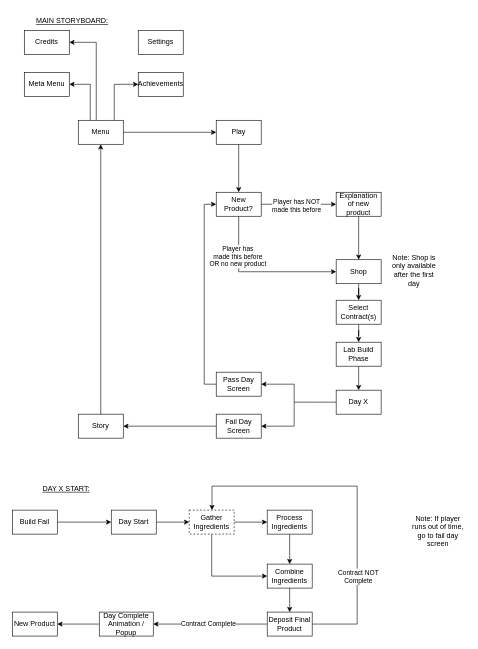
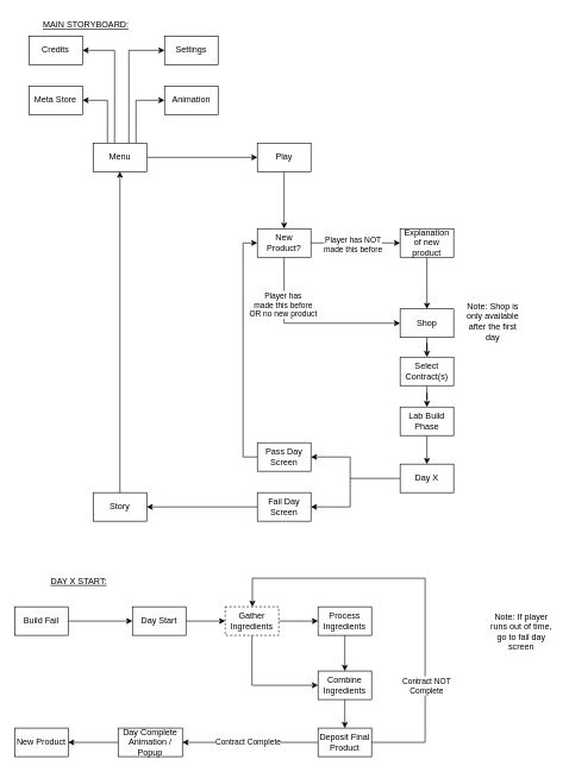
  <mxCell id="0" />
  <mxCell id="1" parent="0" />
  <mxCell id="2" style="edgeStyle=orthogonalEdgeStyle;rounded=0;orthogonalLoop=1;jettySize=auto;html=1;entryX=0;entryY=0.5;entryDx=0;entryDy=0;" edge="1" parent="1" source="5" target="14"><mxGeometry relative="1" as="geometry" /></mxCell>
  <mxCell id="3" style="edgeStyle=orthogonalEdgeStyle;rounded=0;orthogonalLoop=1;jettySize=auto;html=1;" edge="1" parent="1" source="5" target="33"><mxGeometry relative="1" as="geometry"><Array as="points"><mxPoint x="150" y="140" /></Array></mxGeometry></mxCell>
  <mxCell id="4" style="edgeStyle=orthogonalEdgeStyle;rounded=0;orthogonalLoop=1;jettySize=auto;html=1;entryX=0;entryY=0.5;entryDx=0;entryDy=0;" edge="1" parent="1" source="5" target="32"><mxGeometry relative="1" as="geometry"><Array as="points"><mxPoint x="190" y="140" /></Array></mxGeometry></mxCell>
  <mxCell id="5" value="Menu" style="rounded=0;whiteSpace=wrap;html=1;" vertex="1" parent="1"><mxGeometry x="130" y="200" width="75" height="40" as="geometry" /></mxCell>
  <mxCell id="6" style="edgeStyle=orthogonalEdgeStyle;rounded=0;orthogonalLoop=1;jettySize=auto;html=1;entryX=0.5;entryY=0;entryDx=0;entryDy=0;" edge="1" parent="1" source="7" target="24"><mxGeometry relative="1" as="geometry" /></mxCell>
  <mxCell id="7" value="Explanation of new product" style="rounded=0;whiteSpace=wrap;html=1;" vertex="1" parent="1"><mxGeometry x="560" y="320" width="75" height="40" as="geometry" /></mxCell>
  <mxCell id="8" style="edgeStyle=orthogonalEdgeStyle;rounded=0;orthogonalLoop=1;jettySize=auto;html=1;entryX=0;entryY=0.5;entryDx=0;entryDy=0;" edge="1" parent="1" source="12" target="7"><mxGeometry relative="1" as="geometry"><mxPoint x="540" y="340" as="targetPoint" /></mxGeometry></mxCell>
  <mxCell id="9" value="&lt;div&gt;Player has NOT&lt;/div&gt;&lt;div&gt;made this before&lt;br&gt;&lt;/div&gt;" style="edgeLabel;html=1;align=center;verticalAlign=middle;resizable=0;points=[];" vertex="1" connectable="0" parent="8"><mxGeometry x="-0.069" y="-2" relative="1" as="geometry"><mxPoint as="offset" /></mxGeometry></mxCell>
  <mxCell id="10" style="edgeStyle=orthogonalEdgeStyle;rounded=0;orthogonalLoop=1;jettySize=auto;html=1;entryX=0;entryY=0.5;entryDx=0;entryDy=0;exitX=0.5;exitY=1;exitDx=0;exitDy=0;" edge="1" parent="1" source="12" target="24"><mxGeometry relative="1" as="geometry"><mxPoint x="385" y="375.004" as="sourcePoint" /><mxPoint x="435" y="484.97" as="targetPoint" /></mxGeometry></mxCell>
  <mxCell id="11" value="&lt;div&gt;Player has&lt;/div&gt;&lt;div&gt;made this before&lt;/div&gt;&lt;div&gt;OR no new product&lt;br&gt;&lt;/div&gt;" style="edgeLabel;html=1;align=center;verticalAlign=middle;resizable=0;points=[];" vertex="1" connectable="0" parent="10"><mxGeometry x="-0.484" y="-2" relative="1" as="geometry"><mxPoint as="offset" /></mxGeometry></mxCell>
  <mxCell id="12" value="New Product?" style="rounded=0;whiteSpace=wrap;html=1;" vertex="1" parent="1"><mxGeometry x="360" y="320" width="75" height="40" as="geometry" /></mxCell>
  <mxCell id="13" style="edgeStyle=orthogonalEdgeStyle;rounded=0;orthogonalLoop=1;jettySize=auto;html=1;" edge="1" parent="1" source="14" target="12"><mxGeometry relative="1" as="geometry" /></mxCell>
  <mxCell id="14" value="Play" style="rounded=0;whiteSpace=wrap;html=1;" vertex="1" parent="1"><mxGeometry x="360" y="200" width="75" height="40" as="geometry" /></mxCell>
  <mxCell id="15" style="edgeStyle=orthogonalEdgeStyle;rounded=0;orthogonalLoop=1;jettySize=auto;html=1;entryX=0;entryY=0.5;entryDx=0;entryDy=0;" edge="1" parent="1" source="16" target="12"><mxGeometry relative="1" as="geometry"><Array as="points"><mxPoint x="340" y="640" /><mxPoint x="340" y="340" /></Array></mxGeometry></mxCell>
  <mxCell id="16" value="Pass Day Screen" style="rounded=0;whiteSpace=wrap;html=1;" vertex="1" parent="1"><mxGeometry x="360" y="620" width="75" height="40" as="geometry" /></mxCell>
  <mxCell id="17" style="edgeStyle=orthogonalEdgeStyle;rounded=0;orthogonalLoop=1;jettySize=auto;html=1;endArrow=none;endFill=0;" edge="1" parent="1" source="18"><mxGeometry relative="1" as="geometry"><mxPoint x="490" y="670" as="targetPoint" /></mxGeometry></mxCell>
  <mxCell id="18" value="Day X" style="rounded=0;whiteSpace=wrap;html=1;" vertex="1" parent="1"><mxGeometry x="560" y="650" width="75" height="40" as="geometry" /></mxCell>
  <mxCell id="19" style="edgeStyle=orthogonalEdgeStyle;rounded=0;orthogonalLoop=1;jettySize=auto;html=1;entryX=0.5;entryY=0;entryDx=0;entryDy=0;" edge="1" parent="1" source="20" target="18"><mxGeometry relative="1" as="geometry" /></mxCell>
  <mxCell id="20" value="Lab Build Phase" style="rounded=0;whiteSpace=wrap;html=1;" vertex="1" parent="1"><mxGeometry x="560" y="570" width="75" height="40" as="geometry" /></mxCell>
  <mxCell id="21" style="edgeStyle=orthogonalEdgeStyle;rounded=0;orthogonalLoop=1;jettySize=auto;html=1;entryX=0.5;entryY=0;entryDx=0;entryDy=0;" edge="1" parent="1" source="22" target="20"><mxGeometry relative="1" as="geometry" /></mxCell>
  <mxCell id="22" value="Select Contract(s)" style="rounded=0;whiteSpace=wrap;html=1;" vertex="1" parent="1"><mxGeometry x="560" y="500" width="75" height="40" as="geometry" /></mxCell>
  <mxCell id="23" style="edgeStyle=orthogonalEdgeStyle;rounded=0;orthogonalLoop=1;jettySize=auto;html=1;" edge="1" parent="1" source="24" target="22"><mxGeometry relative="1" as="geometry" /></mxCell>
  <mxCell id="24" value="Shop" style="rounded=0;whiteSpace=wrap;html=1;" vertex="1" parent="1"><mxGeometry x="560" y="432.5" width="75" height="40" as="geometry" /></mxCell>
  <mxCell id="25" value="Note: Shop is only available after the first day" style="text;html=1;strokeColor=none;fillColor=none;align=center;verticalAlign=middle;whiteSpace=wrap;rounded=0;" vertex="1" parent="1"><mxGeometry x="650" y="432.5" width="80" height="35" as="geometry" /></mxCell>
  <mxCell id="26" style="edgeStyle=orthogonalEdgeStyle;rounded=0;orthogonalLoop=1;jettySize=auto;html=1;" edge="1" parent="1" source="27" target="31"><mxGeometry relative="1" as="geometry" /></mxCell>
  <mxCell id="27" value="&lt;div&gt;Fail Day&lt;/div&gt;&lt;div&gt;Screen&lt;/div&gt;" style="rounded=0;whiteSpace=wrap;html=1;" vertex="1" parent="1"><mxGeometry x="360" y="690" width="75" height="40" as="geometry" /></mxCell>
  <mxCell id="28" value="" style="endArrow=classic;html=1;rounded=0;entryX=1;entryY=0.5;entryDx=0;entryDy=0;" edge="1" parent="1" target="16"><mxGeometry width="50" height="50" relative="1" as="geometry"><mxPoint x="490" y="670" as="sourcePoint" /><mxPoint x="540" y="620" as="targetPoint" /><Array as="points"><mxPoint x="490" y="640" /></Array></mxGeometry></mxCell>
  <mxCell id="29" value="" style="endArrow=classic;html=1;rounded=0;entryX=1;entryY=0.5;entryDx=0;entryDy=0;" edge="1" parent="1"><mxGeometry width="50" height="50" relative="1" as="geometry"><mxPoint x="490" y="670" as="sourcePoint" /><mxPoint x="435" y="710" as="targetPoint" /><Array as="points"><mxPoint x="490" y="710" /><mxPoint x="460" y="710" /></Array></mxGeometry></mxCell>
  <mxCell id="30" style="edgeStyle=orthogonalEdgeStyle;rounded=0;orthogonalLoop=1;jettySize=auto;html=1;" edge="1" parent="1" source="31" target="5"><mxGeometry relative="1" as="geometry" /></mxCell>
  <mxCell id="31" value="Story" style="rounded=0;whiteSpace=wrap;html=1;" vertex="1" parent="1"><mxGeometry x="130" y="690" width="75" height="40" as="geometry" /></mxCell>
- <mxCell id="32" value="Achievements" style="rounded=0;whiteSpace=wrap;html=1;" vertex="1" parent="1"><mxGeometry x="230" y="120" width="75" height="40" as="geometry" /></mxCell>
- <mxCell id="33" value="Meta Menu" style="rounded=0;whiteSpace=wrap;html=1;" vertex="1" parent="1"><mxGeometry x="40" y="120" width="75" height="40" as="geometry" /></mxCell>
+ <mxCell id="32" value="Animation" style="rounded=0;whiteSpace=wrap;html=1;" vertex="1" parent="1"><mxGeometry x="230" y="120" width="75" height="40" as="geometry" /></mxCell>
+ <mxCell id="33" value="Meta Store" style="rounded=0;whiteSpace=wrap;html=1;" vertex="1" parent="1"><mxGeometry x="40" y="120" width="75" height="40" as="geometry" /></mxCell>
  <mxCell id="34" style="edgeStyle=orthogonalEdgeStyle;rounded=0;orthogonalLoop=1;jettySize=auto;html=1;" edge="1" parent="1" target="37" source="5"><mxGeometry relative="1" as="geometry"><mxPoint x="150" y="130" as="sourcePoint" /><Array as="points"><mxPoint x="160" y="70" /></Array></mxGeometry></mxCell>
+ <mxCell id="35" style="edgeStyle=orthogonalEdgeStyle;rounded=0;orthogonalLoop=1;jettySize=auto;html=1;entryX=0;entryY=0.5;entryDx=0;entryDy=0;" edge="1" parent="1" target="36" source="5"><mxGeometry relative="1" as="geometry"><mxPoint x="190" y="130" as="sourcePoint" /><Array as="points"><mxPoint x="180" y="70" /></Array></mxGeometry></mxCell>
  <mxCell id="36" value="Settings" style="rounded=0;whiteSpace=wrap;html=1;" vertex="1" parent="1"><mxGeometry x="230" y="50" width="75" height="40" as="geometry" /></mxCell>
  <mxCell id="37" value="Credits" style="rounded=0;whiteSpace=wrap;html=1;" vertex="1" parent="1"><mxGeometry x="40" y="50" width="75" height="40" as="geometry" /></mxCell>
  <mxCell id="38" style="edgeStyle=orthogonalEdgeStyle;rounded=0;orthogonalLoop=1;jettySize=auto;html=1;" edge="1" parent="1" source="39" target="46"><mxGeometry relative="1" as="geometry" /></mxCell>
  <mxCell id="39" value="Day Start" style="rounded=0;whiteSpace=wrap;html=1;" vertex="1" parent="1"><mxGeometry x="185" y="850" width="75" height="40" as="geometry" /></mxCell>
  <mxCell id="40" value="&lt;u&gt;MAIN STORYBOARD:&lt;br&gt;&lt;/u&gt;" style="text;html=1;strokeColor=none;fillColor=none;align=center;verticalAlign=middle;whiteSpace=wrap;rounded=0;" vertex="1" parent="1"><mxGeometry x="40" y="20" width="160" height="30" as="geometry" /></mxCell>
  <mxCell id="41" value="&lt;u&gt;DAY X START:&lt;/u&gt;" style="text;html=1;strokeColor=none;fillColor=none;align=center;verticalAlign=middle;whiteSpace=wrap;rounded=0;" vertex="1" parent="1"><mxGeometry x="65" y="800" width="90" height="30" as="geometry" /></mxCell>
  <mxCell id="42" style="edgeStyle=orthogonalEdgeStyle;rounded=0;orthogonalLoop=1;jettySize=auto;html=1;" edge="1" parent="1" source="43" target="39"><mxGeometry relative="1" as="geometry" /></mxCell>
  <mxCell id="43" value="Build Fail" style="rounded=0;whiteSpace=wrap;html=1;" vertex="1" parent="1"><mxGeometry x="20" y="850" width="75" height="40" as="geometry" /></mxCell>
  <mxCell id="44" style="edgeStyle=orthogonalEdgeStyle;rounded=0;orthogonalLoop=1;jettySize=auto;html=1;entryX=0;entryY=0.5;entryDx=0;entryDy=0;" edge="1" parent="1" source="46" target="48"><mxGeometry relative="1" as="geometry" /></mxCell>
  <mxCell id="45" style="edgeStyle=orthogonalEdgeStyle;rounded=0;orthogonalLoop=1;jettySize=auto;html=1;" edge="1" parent="1" source="46" target="57"><mxGeometry relative="1" as="geometry"><Array as="points"><mxPoint x="353" y="960" /></Array></mxGeometry></mxCell>
  <mxCell id="46" value="Gather Ingredients" style="rounded=0;whiteSpace=wrap;html=1;dashed=1;" vertex="1" parent="1"><mxGeometry x="315" y="850" width="75" height="40" as="geometry" /></mxCell>
  <mxCell id="47" style="edgeStyle=orthogonalEdgeStyle;rounded=0;orthogonalLoop=1;jettySize=auto;html=1;" edge="1" parent="1" source="48" target="57"><mxGeometry relative="1" as="geometry"><Array as="points"><mxPoint x="483" y="960" /></Array></mxGeometry></mxCell>
  <mxCell id="48" value="Process Ingredients" style="rounded=0;whiteSpace=wrap;html=1;" vertex="1" parent="1"><mxGeometry x="445" y="850" width="75" height="40" as="geometry" /></mxCell>
  <mxCell id="49" style="edgeStyle=orthogonalEdgeStyle;rounded=0;orthogonalLoop=1;jettySize=auto;html=1;entryX=1;entryY=0.5;entryDx=0;entryDy=0;" edge="1" parent="1" source="50" target="58"><mxGeometry relative="1" as="geometry"><mxPoint x="115" y="1040" as="targetPoint" /></mxGeometry></mxCell>
  <mxCell id="50" value="Day Complete Animation / Popup" style="rounded=0;whiteSpace=wrap;html=1;" vertex="1" parent="1"><mxGeometry x="165" y="1020" width="90" height="40" as="geometry" /></mxCell>
  <mxCell id="51" style="edgeStyle=orthogonalEdgeStyle;rounded=0;orthogonalLoop=1;jettySize=auto;html=1;" edge="1" parent="1" source="55" target="46"><mxGeometry relative="1" as="geometry"><Array as="points"><mxPoint x="595" y="1040" /><mxPoint x="595" y="810" /><mxPoint x="353" y="810" /></Array></mxGeometry></mxCell>
  <mxCell id="52" value="&lt;div&gt;Contract NOT&lt;/div&gt;&lt;div&gt;Complete&lt;/div&gt;" style="edgeLabel;html=1;align=center;verticalAlign=middle;resizable=0;points=[];" vertex="1" connectable="0" parent="51"><mxGeometry x="-0.909" relative="1" as="geometry"><mxPoint x="49" y="-80" as="offset" /></mxGeometry></mxCell>
  <mxCell id="53" style="edgeStyle=orthogonalEdgeStyle;rounded=0;orthogonalLoop=1;jettySize=auto;html=1;" edge="1" parent="1" source="55" target="50"><mxGeometry relative="1" as="geometry" /></mxCell>
  <mxCell id="54" value="Contract Complete" style="edgeLabel;html=1;align=center;verticalAlign=middle;resizable=0;points=[];" vertex="1" connectable="0" parent="53"><mxGeometry x="0.042" y="-1" relative="1" as="geometry"><mxPoint as="offset" /></mxGeometry></mxCell>
  <mxCell id="55" value="Deposit Final Product" style="rounded=0;whiteSpace=wrap;html=1;" vertex="1" parent="1"><mxGeometry x="445" y="1020" width="75" height="40" as="geometry" /></mxCell>
  <mxCell id="56" style="edgeStyle=orthogonalEdgeStyle;rounded=0;orthogonalLoop=1;jettySize=auto;html=1;" edge="1" parent="1" source="57" target="55"><mxGeometry relative="1" as="geometry" /></mxCell>
  <mxCell id="57" value="Combine Ingredients" style="rounded=0;whiteSpace=wrap;html=1;" vertex="1" parent="1"><mxGeometry x="445" y="940" width="75" height="40" as="geometry" /></mxCell>
  <mxCell id="58" value="New Product" style="rounded=0;whiteSpace=wrap;html=1;" vertex="1" parent="1"><mxGeometry x="20" y="1020" width="75" height="40" as="geometry" /></mxCell>
  <mxCell id="59" value="Note: If player runs out of time, go to fail day screen" style="text;html=1;strokeColor=none;fillColor=none;align=center;verticalAlign=middle;whiteSpace=wrap;rounded=0;" vertex="1" parent="1"><mxGeometry x="685" y="860" width="90" height="50" as="geometry" /></mxCell>
